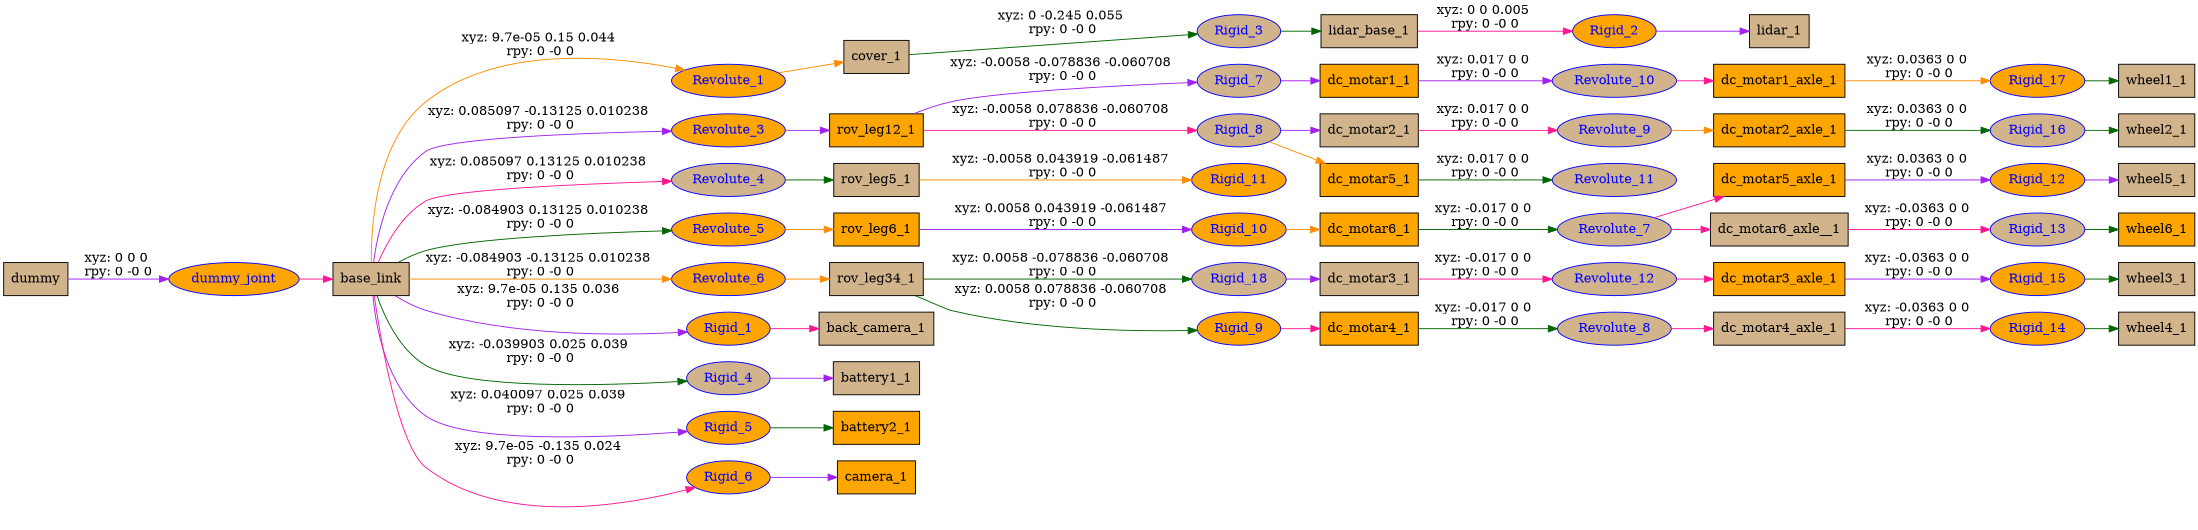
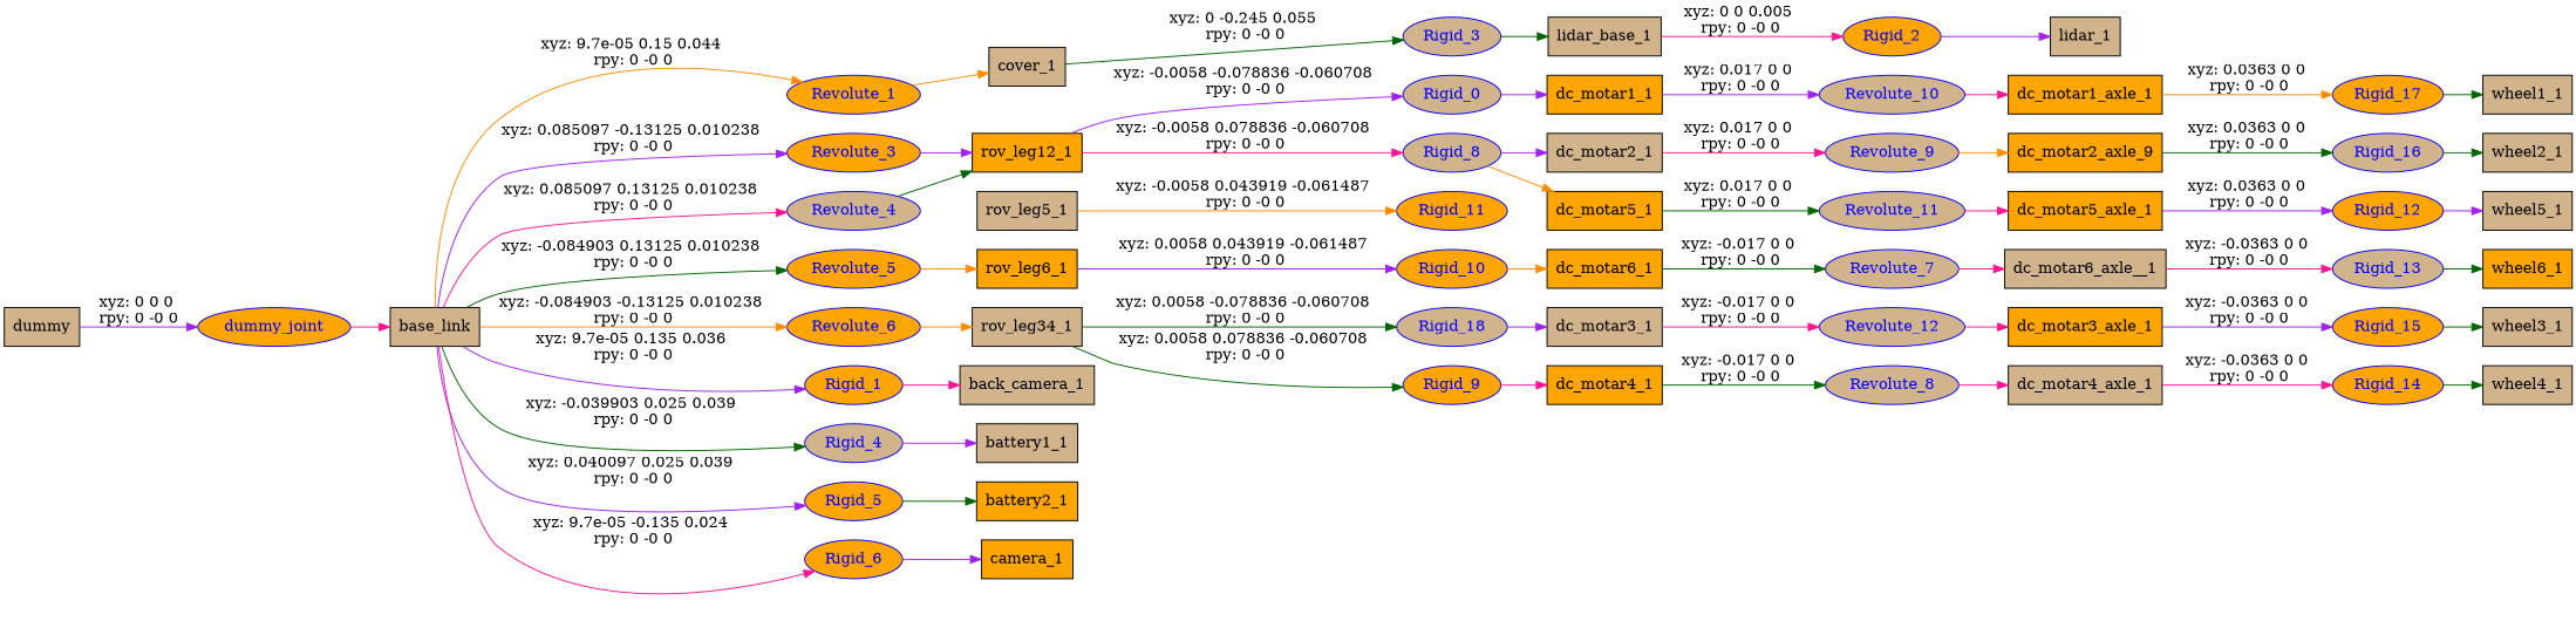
  digraph {
    rankdir=LR
    node [fillcolor=tan shape=box style=filled]
    edge [color=purple]
    n1 [label=dummy]
    dummy_joint [color=blue fillcolor=orange fontcolor=blue shape=ellipse]
    n3 [label=base_link]
    Revolute_1 [color=blue fillcolor=orange fontcolor=blue shape=ellipse]
    Revolute_3 [color=blue fillcolor=orange fontcolor=blue shape=ellipse]
    Revolute_4 [color=blue fontcolor=blue shape=ellipse]
    Revolute_5 [color=blue fillcolor=orange fontcolor=blue shape=ellipse]
    Revolute_6 [color=blue fillcolor=orange fontcolor=blue shape=ellipse]
    Rigid_1 [color=blue fillcolor=orange fontcolor=blue shape=ellipse]
    Rigid_4 [color=blue fontcolor=blue shape=ellipse]
    Rigid_5 [color=blue fillcolor=orange fontcolor=blue shape=ellipse]
    Rigid_6 [color=blue fillcolor=orange fontcolor=blue shape=ellipse]
    n13 [label=cover_1]
    n14 [fillcolor=orange label=rov_leg12_1]
    n15 [label=rov_leg5_1]
    n16 [fillcolor=orange label=rov_leg6_1]
    n17 [label=rov_leg34_1]
    n18 [label=back_camera_1]
    n19 [label=battery1_1]
    n20 [fillcolor=orange label=battery2_1]
    n21 [fillcolor=orange label=camera_1]
    Rigid_3 [color=blue fontcolor=blue shape=ellipse]
    n23 [label=lidar_base_1]
    n24 [color=blue fillcolor=orange fontcolor=blue label=Rigid_2 shape=ellipse]
    n25 [label=lidar_1]
-   Rigid_7 [color=blue fontcolor=blue shape=ellipse]
+   Rigid_7 [color=blue fontcolor=blue shape=ellipse label=Rigid_0]
    Rigid_8 [color=blue fontcolor=blue shape=ellipse]
    n28 [fillcolor=orange label=dc_motar1_1]
    n29 [label=dc_motar2_1]
    n30 [fillcolor=orange label=dc_motar5_1]
    Revolute_10 [color=blue fontcolor=blue shape=ellipse]
    n32 [fillcolor=orange label=dc_motar1_axle_1]
    Rigid_17 [color=blue fillcolor=orange fontcolor=blue shape=ellipse]
    n34 [label=wheel1_1]
    Revolute_9 [color=blue fontcolor=blue shape=ellipse]
-   n36 [fillcolor=orange label=dc_motar2_axle_1]
+   n36 [fillcolor=orange label=dc_motar2_axle_9]
    Rigid_16 [color=blue fontcolor=blue shape=ellipse]
    n38 [label=wheel2_1]
    Rigid_11 [color=blue fillcolor=orange fontcolor=blue shape=ellipse]
    Revolute_11 [color=blue fontcolor=blue shape=ellipse]
    n41 [fillcolor=orange label=dc_motar5_axle_1]
    Rigid_12 [color=blue fillcolor=orange fontcolor=blue shape=ellipse]
    n43 [label=wheel5_1]
    Rigid_10 [color=blue fillcolor=orange fontcolor=blue shape=ellipse]
    n45 [fillcolor=orange label=dc_motar6_1]
    Revolute_7 [color=blue fontcolor=blue shape=ellipse]
    n47 [label=dc_motar6_axle__1]
    Rigid_13 [color=blue fontcolor=blue shape=ellipse]
    n49 [fillcolor=orange label=wheel6_1]
    Rigid_18 [color=blue fontcolor=blue shape=ellipse]
    Rigid_9 [color=blue fillcolor=orange fontcolor=blue shape=ellipse]
    n52 [label=dc_motar3_1]
    n53 [fillcolor=orange label=dc_motar4_1]
    Revolute_12 [color=blue fontcolor=blue shape=ellipse]
    n55 [fillcolor=orange label=dc_motar3_axle_1]
    Rigid_15 [color=blue fillcolor=orange fontcolor=blue shape=ellipse]
    n57 [label=wheel3_1]
    Revolute_8 [color=blue fontcolor=blue shape=ellipse]
    n59 [label=dc_motar4_axle_1]
    Rigid_14 [color=blue fillcolor=orange fontcolor=blue shape=ellipse]
    n61 [label=wheel4_1]
    n1 -> dummy_joint [label="xyz: 0 0 0 \nrpy: 0 -0 0"]
    dummy_joint -> n3 [color=deeppink]
    n3 -> Revolute_1 [color=darkorange label="xyz: 9.7e-05 0.15 0.044 \nrpy: 0 -0 0"]
    n3 -> Revolute_3 [label="xyz: 0.085097 -0.13125 0.010238 \nrpy: 0 -0 0"]
    n3 -> Revolute_4 [color=deeppink label="xyz: 0.085097 0.13125 0.010238 \nrpy: 0 -0 0"]
    n3 -> Revolute_5 [color=darkgreen label="xyz: -0.084903 0.13125 0.010238 \nrpy: 0 -0 0"]
    n3 -> Revolute_6 [color=darkorange label="xyz: -0.084903 -0.13125 0.010238 \nrpy: 0 -0 0"]
    n3 -> Rigid_1 [label="xyz: 9.7e-05 0.135 0.036 \nrpy: 0 -0 0"]
    n3 -> Rigid_4 [color=darkgreen label="xyz: -0.039903 0.025 0.039 \nrpy: 0 -0 0"]
    n3 -> Rigid_5 [label="xyz: 0.040097 0.025 0.039 \nrpy: 0 -0 0"]
    n3 -> Rigid_6 [color=deeppink label="xyz: 9.7e-05 -0.135 0.024 \nrpy: 0 -0 0"]
    Revolute_1 -> n13 [color=darkorange]
    Revolute_3 -> n14
-   Revolute_4 -> n15 [color=darkgreen]
+   Revolute_4 -> n14 [color=darkgreen]
    Revolute_5 -> n16 [color=darkorange]
    Revolute_6 -> n17 [color=darkorange]
    Rigid_1 -> n18 [color=deeppink]
    Rigid_4 -> n19
    Rigid_5 -> n20 [color=darkgreen]
    Rigid_6 -> n21
    n13 -> Rigid_3 [color=darkgreen label="xyz: 0 -0.245 0.055 \nrpy: 0 -0 0"]
    n14 -> Rigid_7 [label="xyz: -0.0058 -0.078836 -0.060708 \nrpy: 0 -0 0"]
    n14 -> Rigid_8 [color=deeppink label="xyz: -0.0058 0.078836 -0.060708 \nrpy: 0 -0 0"]
    n15 -> Rigid_11 [color=darkorange label="xyz: -0.0058 0.043919 -0.061487 \nrpy: 0 -0 0"]
    n16 -> Rigid_10 [label="xyz: 0.0058 0.043919 -0.061487 \nrpy: 0 -0 0"]
    n17 -> Rigid_18 [color=darkgreen label="xyz: 0.0058 -0.078836 -0.060708 \nrpy: 0 -0 0"]
    n17 -> Rigid_9 [color=darkgreen label="xyz: 0.0058 0.078836 -0.060708 \nrpy: 0 -0 0"]
    Rigid_3 -> n23 [color=darkgreen]
    n23 -> n24 [color=deeppink label="xyz: 0 0 0.005 \nrpy: 0 -0 0"]
    n24 -> n25
    Rigid_7 -> n28
    Rigid_8 -> n29
    Rigid_8 -> n30 [color=darkorange]
    n28 -> Revolute_10 [label="xyz: 0.017 0 0 \nrpy: 0 -0 0"]
    n29 -> Revolute_9 [color=deeppink label="xyz: 0.017 0 0 \nrpy: 0 -0 0"]
    n30 -> Revolute_11 [color=darkgreen label="xyz: 0.017 0 0 \nrpy: 0 -0 0"]
    Revolute_10 -> n32 [color=deeppink]
    n32 -> Rigid_17 [color=darkorange label="xyz: 0.0363 0 0 \nrpy: 0 -0 0"]
    Rigid_17 -> n34 [color=darkgreen]
    Revolute_9 -> n36 [color=darkorange]
    n36 -> Rigid_16 [color=darkgreen label="xyz: 0.0363 0 0 \nrpy: 0 -0 0"]
    Rigid_16 -> n38 [color=darkgreen]
-   Revolute_7 -> n41 [color=deeppink]
+   Revolute_11 -> n41 [color=deeppink]
    n41 -> Rigid_12 [label="xyz: 0.0363 0 0 \nrpy: 0 -0 0"]
    Rigid_12 -> n43
    Rigid_10 -> n45 [color=darkorange]
    n45 -> Revolute_7 [color=darkgreen label="xyz: -0.017 0 0 \nrpy: 0 -0 0"]
    Revolute_7 -> n47 [color=deeppink]
    n47 -> Rigid_13 [color=deeppink label="xyz: -0.0363 0 0 \nrpy: 0 -0 0"]
    Rigid_13 -> n49 [color=darkgreen]
    Rigid_18 -> n52
    Rigid_9 -> n53 [color=deeppink]
    n52 -> Revolute_12 [color=deeppink label="xyz: -0.017 0 0 \nrpy: 0 -0 0"]
    n53 -> Revolute_8 [color=darkgreen label="xyz: -0.017 0 0 \nrpy: 0 -0 0"]
    Revolute_12 -> n55 [color=deeppink]
    n55 -> Rigid_15 [label="xyz: -0.0363 0 0 \nrpy: 0 -0 0"]
    Rigid_15 -> n57 [color=darkgreen]
    Revolute_8 -> n59 [color=deeppink]
    n59 -> Rigid_14 [color=deeppink label="xyz: -0.0363 0 0 \nrpy: 0 -0 0"]
    Rigid_14 -> n61 [color=darkgreen]
  }
